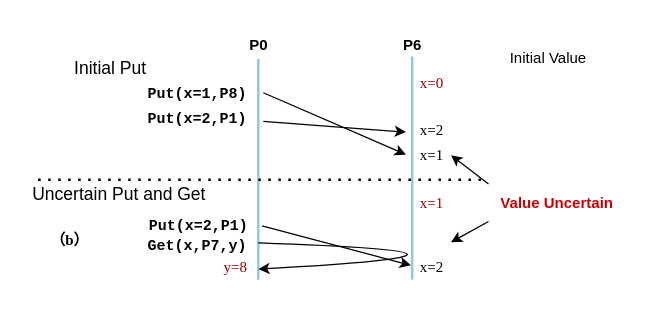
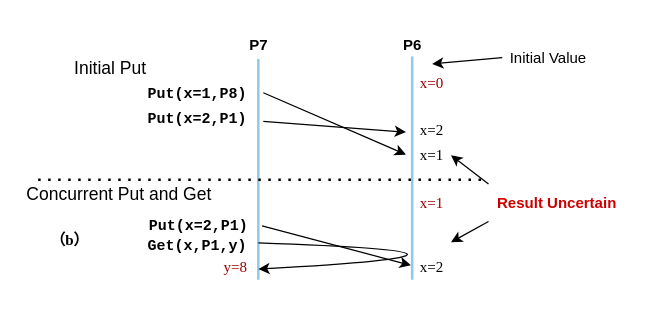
  <mxCell id="0" />
  <mxCell id="1" parent="0" />
  <mxCell id="2" value="" style="endArrow=none;html=1;rounded=0;strokeWidth=2;strokeColor=#90C9E6;" parent="1" edge="1"><mxGeometry width="50" height="50" relative="1" as="geometry"><mxPoint x="206" y="223" as="sourcePoint" /><mxPoint x="206" y="46.5" as="targetPoint" /></mxGeometry></mxCell>
  <mxCell id="3" value="" style="endArrow=none;html=1;rounded=0;strokeWidth=2;strokeColor=#90C9E6;" parent="1" edge="1"><mxGeometry width="50" height="50" relative="1" as="geometry"><mxPoint x="329" y="223" as="sourcePoint" /><mxPoint x="329" y="44.5" as="targetPoint" /></mxGeometry></mxCell>
- <mxCell id="4" value="&lt;font&gt;&lt;b style=&quot;&quot;&gt;P0&lt;/b&gt;&lt;/font&gt;" style="text;html=1;align=center;verticalAlign=middle;whiteSpace=wrap;rounded=0;fontFamily=Helvetica;" parent="1" vertex="1"><mxGeometry x="170" y="20.5" width="73" height="30" as="geometry" /></mxCell>
+ <mxCell id="4" value="&lt;font&gt;&lt;b style=&quot;&quot;&gt;P7&lt;/b&gt;&lt;/font&gt;" style="text;html=1;align=center;verticalAlign=middle;whiteSpace=wrap;rounded=0;fontFamily=Helvetica;" parent="1" vertex="1"><mxGeometry x="170" y="20.5" width="73" height="30" as="geometry" /></mxCell>
  <mxCell id="5" value="&lt;font color=&quot;#990000&quot; face=&quot;Verdana&quot;&gt;x=0&lt;/font&gt;" style="text;html=1;align=center;verticalAlign=middle;whiteSpace=wrap;rounded=0;" parent="1" vertex="1"><mxGeometry x="315" y="50.5" width="60" height="30" as="geometry" /></mxCell>
  <mxCell id="6" value="&lt;font&gt;&lt;b style=&quot;&quot;&gt;P6&lt;/b&gt;&lt;/font&gt;" style="text;html=1;align=center;verticalAlign=middle;whiteSpace=wrap;rounded=0;fontFamily=Helvetica;" parent="1" vertex="1"><mxGeometry x="293" y="20.5" width="73" height="30" as="geometry" /></mxCell>
  <mxCell id="7" value="&lt;font face=&quot;Verdana&quot;&gt;&lt;b style=&quot;&quot;&gt;（b&lt;/b&gt;&lt;/font&gt;&lt;b style=&quot;font-family: Verdana; background-color: initial;&quot;&gt;）&lt;/b&gt;" style="text;html=1;align=center;verticalAlign=middle;whiteSpace=wrap;rounded=0;" parent="1" vertex="1"><mxGeometry x="29" y="176.5" width="53" height="30" as="geometry" /></mxCell>
  <mxCell id="8" value="&lt;b style=&quot;&quot;&gt;&lt;font face=&quot;Courier New&quot;&gt;Put(x=1,P8)&lt;/font&gt;&lt;/b&gt;" style="text;html=1;align=center;verticalAlign=middle;whiteSpace=wrap;rounded=0;" parent="1" vertex="1"><mxGeometry x="117" y="58.5" width="81" height="30" as="geometry" /></mxCell>
  <mxCell id="9" value="&lt;b style=&quot;&quot;&gt;&lt;font face=&quot;Courier New&quot;&gt;Put(x=2,P1)&lt;/font&gt;&lt;/b&gt;" style="text;html=1;align=center;verticalAlign=middle;whiteSpace=wrap;rounded=0;" parent="1" vertex="1"><mxGeometry x="117" y="78.5" width="81" height="30" as="geometry" /></mxCell>
  <mxCell id="10" value="&lt;font face=&quot;Verdana&quot;&gt;x=2&lt;/font&gt;" style="text;html=1;align=center;verticalAlign=middle;whiteSpace=wrap;rounded=0;" parent="1" vertex="1"><mxGeometry x="330" y="88.5" width="30" height="30" as="geometry" /></mxCell>
  <mxCell id="11" value="&lt;font face=&quot;Verdana&quot;&gt;x=1&lt;/font&gt;" style="text;html=1;align=center;verticalAlign=middle;whiteSpace=wrap;rounded=0;" parent="1" vertex="1"><mxGeometry x="330" y="108.5" width="30" height="30" as="geometry" /></mxCell>
  <mxCell id="12" value="" style="endArrow=classic;html=1;rounded=0;" parent="1" edge="1"><mxGeometry width="50" height="50" relative="1" as="geometry"><mxPoint x="210" y="73.5" as="sourcePoint" /><mxPoint x="324" y="123" as="targetPoint" /></mxGeometry></mxCell>
  <mxCell id="13" value="" style="endArrow=classic;html=1;rounded=0;" parent="1" edge="1"><mxGeometry width="50" height="50" relative="1" as="geometry"><mxPoint x="210" y="96.5" as="sourcePoint" /><mxPoint x="324" y="105" as="targetPoint" /></mxGeometry></mxCell>
  <mxCell id="14" value="&lt;b style=&quot;&quot;&gt;&lt;font face=&quot;Courier New&quot;&gt;Put(x=2,P1)&lt;/font&gt;&lt;/b&gt;" style="text;html=1;align=center;verticalAlign=middle;whiteSpace=wrap;rounded=0;" parent="1" vertex="1"><mxGeometry x="118" y="164.5" width="81" height="30" as="geometry" /></mxCell>
  <mxCell id="15" value="&lt;font face=&quot;Verdana&quot;&gt;x=2&lt;/font&gt;" style="text;html=1;align=center;verticalAlign=middle;whiteSpace=wrap;rounded=0;" parent="1" vertex="1"><mxGeometry x="330" y="197.5" width="30" height="30" as="geometry" /></mxCell>
  <mxCell id="16" value="" style="endArrow=classic;html=1;rounded=0;entryX=0.233;entryY=0.567;entryDx=0;entryDy=0;entryPerimeter=0;" parent="1" edge="1"><mxGeometry width="50" height="50" relative="1" as="geometry"><mxPoint x="209" y="180" as="sourcePoint" /><mxPoint x="327.98" y="211.51" as="targetPoint" /></mxGeometry></mxCell>
- <mxCell id="17" value="&lt;b style=&quot;&quot;&gt;&lt;font face=&quot;Courier New&quot;&gt;Get(x,&lt;/font&gt;&lt;/b&gt;&lt;b style=&quot;border-color: var(--border-color);&quot;&gt;&lt;font style=&quot;border-color: var(--border-color);&quot; face=&quot;Courier New&quot;&gt;P7,y&lt;/font&gt;&lt;/b&gt;&lt;b style=&quot;&quot;&gt;&lt;font face=&quot;Courier New&quot;&gt;)&lt;/font&gt;&lt;/b&gt;" style="text;html=1;align=center;verticalAlign=middle;whiteSpace=wrap;rounded=0;" parent="1" vertex="1"><mxGeometry x="117" y="180.5" width="81" height="30" as="geometry" /></mxCell>
+ <mxCell id="17" value="&lt;b style=&quot;&quot;&gt;&lt;font face=&quot;Courier New&quot;&gt;Get(x,&lt;/font&gt;&lt;/b&gt;&lt;b style=&quot;border-color: var(--border-color);&quot;&gt;&lt;font style=&quot;border-color: var(--border-color);&quot; face=&quot;Courier New&quot;&gt;P1,y&lt;/font&gt;&lt;/b&gt;&lt;b style=&quot;&quot;&gt;&lt;font face=&quot;Courier New&quot;&gt;)&lt;/font&gt;&lt;/b&gt;" style="text;html=1;align=center;verticalAlign=middle;whiteSpace=wrap;rounded=0;" parent="1" vertex="1"><mxGeometry x="117" y="180.5" width="81" height="30" as="geometry" /></mxCell>
  <mxCell id="18" value="&lt;font color=&quot;#990000&quot; face=&quot;Verdana&quot;&gt;x=1&lt;/font&gt;" style="text;html=1;align=center;verticalAlign=middle;whiteSpace=wrap;rounded=0;" parent="1" vertex="1"><mxGeometry x="330" y="146.5" width="30" height="30" as="geometry" /></mxCell>
  <mxCell id="19" value="&lt;font color=&quot;#990000&quot; face=&quot;Verdana&quot;&gt;y&lt;/font&gt;&lt;span style=&quot;color: rgb(153, 0, 0); font-family: Verdana; background-color: initial;&quot;&gt;=8&lt;/span&gt;" style="text;html=1;align=center;verticalAlign=middle;whiteSpace=wrap;rounded=0;" parent="1" vertex="1"><mxGeometry x="158" y="197.5" width="60" height="30" as="geometry" /></mxCell>
  <mxCell id="20" value="" style="endArrow=none;dashed=1;html=1;dashPattern=1 3;strokeWidth=2;rounded=0;" parent="1" edge="1"><mxGeometry width="50" height="50" relative="1" as="geometry"><mxPoint x="30" y="143" as="sourcePoint" /><mxPoint x="390" y="143" as="targetPoint" /></mxGeometry></mxCell>
- <mxCell id="21" value="&lt;font color=&quot;#cc0000&quot;&gt;&lt;b&gt;Value Uncertain&lt;/b&gt;&lt;/font&gt;" style="text;html=1;strokeColor=none;fillColor=none;align=center;verticalAlign=middle;whiteSpace=wrap;rounded=0;" parent="1" vertex="1"><mxGeometry x="390" y="146.5" width="110" height="30" as="geometry" /></mxCell>
+ <mxCell id="21" value="&lt;font color=&quot;#cc0000&quot;&gt;&lt;b&gt;Result Uncertain&lt;/b&gt;&lt;/font&gt;" style="text;html=1;strokeColor=none;fillColor=none;align=center;verticalAlign=middle;whiteSpace=wrap;rounded=0;" parent="1" vertex="1"><mxGeometry x="390" y="146.5" width="110" height="30" as="geometry" /></mxCell>
  <mxCell id="22" value="&lt;font style=&quot;font-size: 14px;&quot;&gt;Initial Put&lt;/font&gt;" style="text;html=1;strokeColor=none;fillColor=none;align=center;verticalAlign=middle;whiteSpace=wrap;rounded=0;" parent="1" vertex="1"><mxGeometry x="28" y="38.5" width="120" height="30" as="geometry" /></mxCell>
- <mxCell id="23" value="&lt;font style=&quot;font-size: 14px;&quot;&gt;Uncertain Put and Get&lt;/font&gt;" style="text;html=1;strokeColor=none;fillColor=none;align=center;verticalAlign=middle;whiteSpace=wrap;rounded=0;" parent="1" vertex="1"><mxGeometry x="20" y="139.5" width="150" height="30" as="geometry" /></mxCell>
+ <mxCell id="23" value="&lt;font style=&quot;font-size: 14px;&quot;&gt;Concurrent Put and Get&lt;/font&gt;" style="text;html=1;strokeColor=none;fillColor=none;align=center;verticalAlign=middle;whiteSpace=wrap;rounded=0;" parent="1" vertex="1"><mxGeometry x="20" y="139.5" width="150" height="30" as="geometry" /></mxCell>
  <mxCell id="24" value="Initial Value" style="text;html=1;strokeColor=none;fillColor=none;align=center;verticalAlign=middle;whiteSpace=wrap;rounded=0;" parent="1" vertex="1"><mxGeometry x="401" y="30.5" width="74" height="30" as="geometry" /></mxCell>
+ <mxCell id="25" value="" style="endArrow=classic;html=1;rounded=0;exitX=0;exitY=0.5;exitDx=0;exitDy=0;entryX=0.5;entryY=0;entryDx=0;entryDy=0;" parent="1" source="24" target="5" edge="1"><mxGeometry width="50" height="50" relative="1" as="geometry"><mxPoint x="480" y="103" as="sourcePoint" /><mxPoint x="530" y="53" as="targetPoint" /></mxGeometry></mxCell>
  <mxCell id="26" value="" style="endArrow=classic;html=1;rounded=0;curved=1;" parent="1" edge="1"><mxGeometry width="50" height="50" relative="1" as="geometry"><mxPoint x="206" y="193.5" as="sourcePoint" /><mxPoint x="206" y="214.5" as="targetPoint" /><Array as="points"><mxPoint x="441" y="201.5" /></Array></mxGeometry></mxCell>
  <mxCell id="27" value="" style="endArrow=classic;html=1;rounded=0;exitX=0;exitY=0;exitDx=0;exitDy=0;entryX=1;entryY=0.5;entryDx=0;entryDy=0;" parent="1" source="21" target="11" edge="1"><mxGeometry width="50" height="50" relative="1" as="geometry"><mxPoint x="390" y="133" as="sourcePoint" /><mxPoint x="410" y="103" as="targetPoint" /></mxGeometry></mxCell>
  <mxCell id="28" value="" style="endArrow=classic;html=1;rounded=0;exitX=0;exitY=1;exitDx=0;exitDy=0;" parent="1" source="21" edge="1"><mxGeometry width="50" height="50" relative="1" as="geometry"><mxPoint x="400" y="157" as="sourcePoint" /><mxPoint x="360" y="193" as="targetPoint" /></mxGeometry></mxCell>
